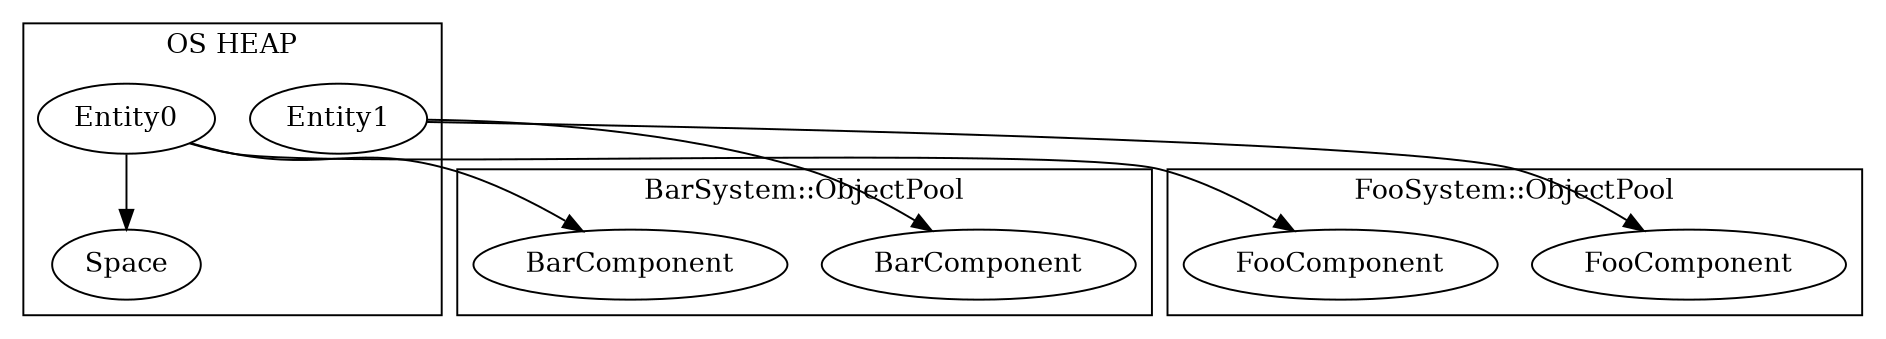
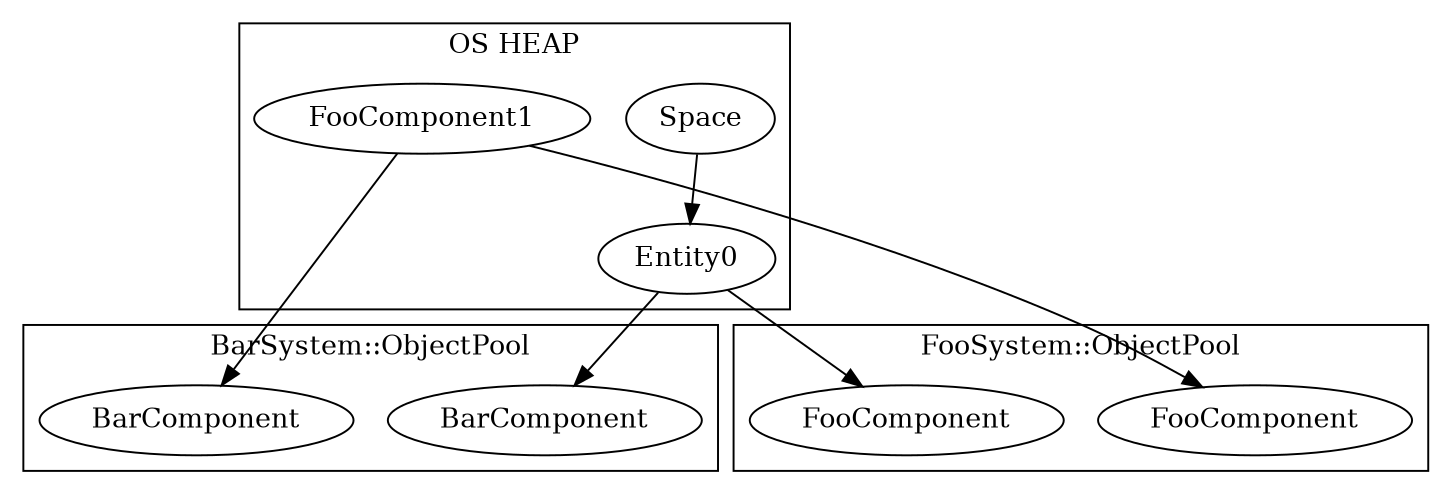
  digraph {
    n1 [label=Space]
    n2 [label=Entity0]
-   n3 [label=Entity1]
+   n3 [label=FooComponent1]
    n4 [label=BarComponent]
    n5 [label=BarComponent]
    n6 [label=FooComponent]
    n7 [label=FooComponent]
    subgraph cluster_1 {
      label="OS HEAP"
      n1
      n2
      n3
    }
    subgraph cluster_2 {
      label="BarSystem::ObjectPool"
      n4
      n5
    }
    subgraph cluster_3 {
      label="FooSystem::ObjectPool"
      n6
      n7
    }
-   n2 -> n1
+   n1 -> n2
    n2 -> n4
    n2 -> n6
    n3 -> n5
    n3 -> n7
  }
